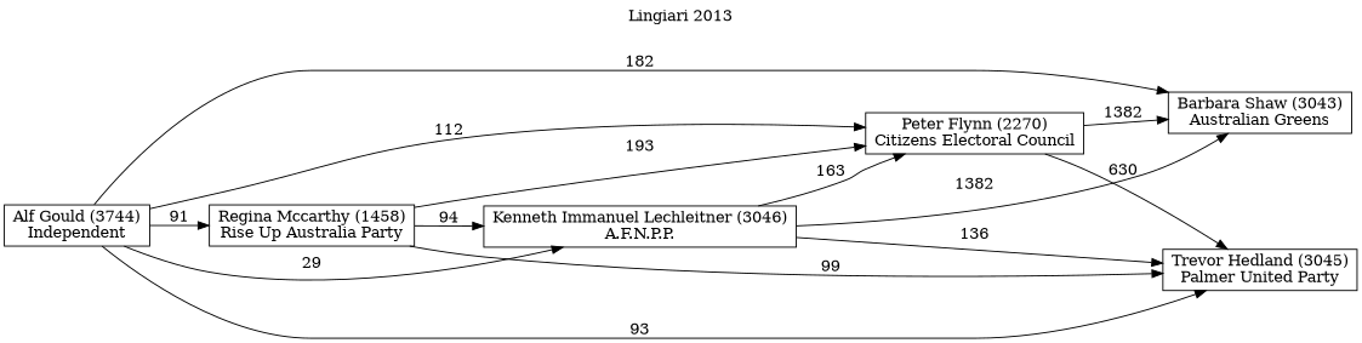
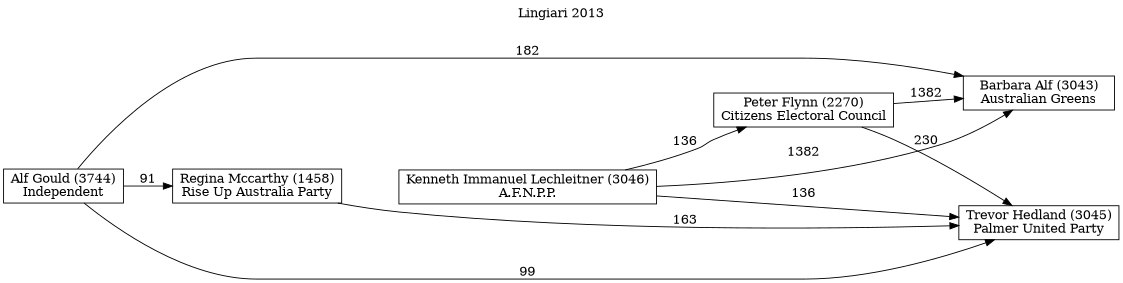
  digraph {
    label="Lingiari 2013"
    labelloc=t
    mclimit=10
    rankdir=LR
    node [shape=box]
    n1 [label="Alf Gould (3744)\nIndependent"]
-   n2 [label="Barbara Shaw (3043)\nAustralian Greens"]
+   n2 [label="Barbara Alf (3043)\nAustralian Greens"]
    n3 [label="Kenneth Immanuel Lechleitner (3046)\nA.F.N.P.P."]
    n4 [label="Peter Flynn (2270)\nCitizens Electoral Council"]
    n5 [label="Regina Mccarthy (1458)\nRise Up Australia Party"]
    n6 [label="Trevor Hedland (3045)\nPalmer United Party"]
    n1 -> n2 [label=182]
-   n1 -> n3 [label=29]
-   n1 -> n4 [label=112]
    n1 -> n5 [label=91]
-   n1 -> n6 [label=93]
+   n1 -> n6 [label=99]
    n3 -> n2 [label=1382]
-   n3 -> n4 [label=163]
+   n3 -> n4 [label=136]
    n3 -> n6 [label=136]
    n4 -> n2 [label=1382]
-   n4 -> n6 [label=630]
-   n5 -> n3 [label=94]
-   n5 -> n4 [label=193]
-   n5 -> n6 [label=99]
+   n4 -> n6 [label=230]
+   n5 -> n6 [label=163]
  }
